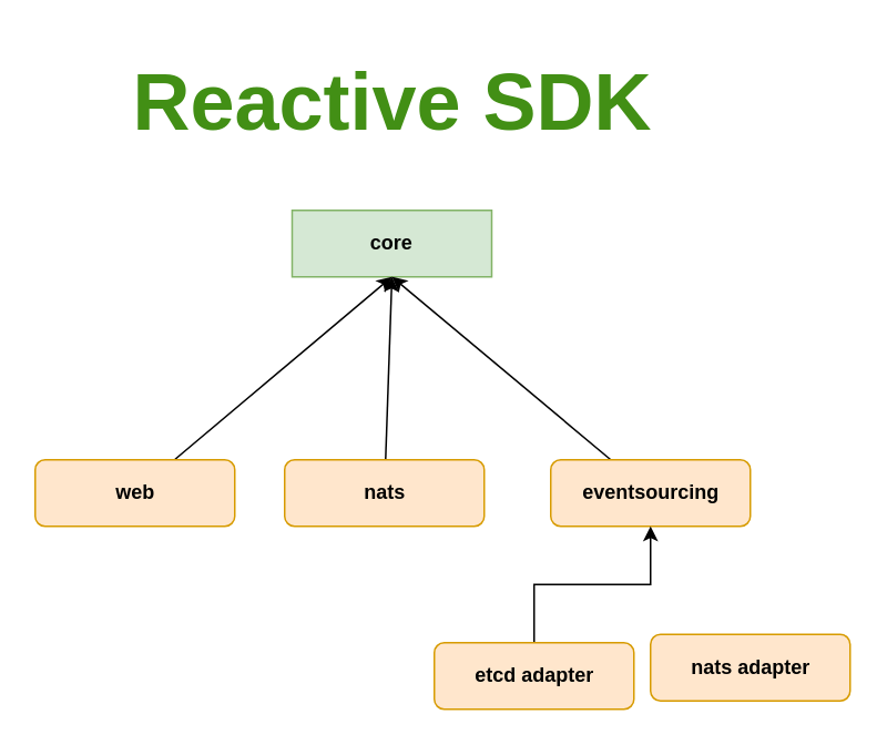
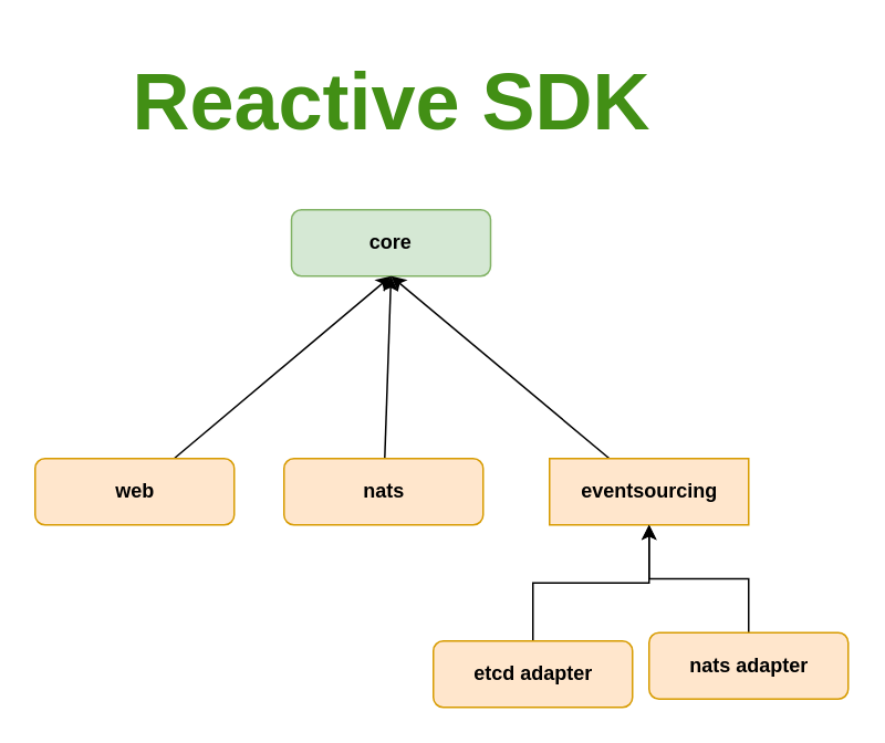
  <mxCell id="0" />
  <mxCell id="1" parent="0" />
- <mxCell id="2" value="&lt;b&gt;core&lt;/b&gt;" style="whiteSpace=wrap;html=1;fillColor=#d5e8d4;strokeColor=#82b366;rounded=0;" parent="1" vertex="1"><mxGeometry x="175" y="120" width="120" height="40" as="geometry" /></mxCell>
+ <mxCell id="2" value="&lt;b&gt;core&lt;/b&gt;" style="rounded=1;whiteSpace=wrap;html=1;fillColor=#d5e8d4;strokeColor=#82b366;" parent="1" vertex="1"><mxGeometry x="175" y="120" width="120" height="40" as="geometry" /></mxCell>
  <mxCell id="3" style="edgeStyle=none;rounded=0;orthogonalLoop=1;jettySize=auto;html=1;entryX=0.5;entryY=1;entryDx=0;entryDy=0;" parent="1" source="4" target="2" edge="1"><mxGeometry relative="1" as="geometry" /></mxCell>
- <mxCell id="4" value="&lt;b&gt;eventsourcing&lt;/b&gt;" style="rounded=1;whiteSpace=wrap;html=1;fillColor=#ffe6cc;strokeColor=#d79b00;" parent="1" vertex="1"><mxGeometry x="330.5" y="270" width="120" height="40" as="geometry" /></mxCell>
+ <mxCell id="4" value="&lt;b&gt;eventsourcing&lt;/b&gt;" style="whiteSpace=wrap;html=1;fillColor=#ffe6cc;strokeColor=#d79b00;rounded=0;" parent="1" vertex="1"><mxGeometry x="330.5" y="270" width="120" height="40" as="geometry" /></mxCell>
  <mxCell id="5" style="edgeStyle=none;rounded=0;orthogonalLoop=1;jettySize=auto;html=1;entryX=0.5;entryY=1;entryDx=0;entryDy=0;" parent="1" source="6" target="2" edge="1"><mxGeometry relative="1" as="geometry" /></mxCell>
  <mxCell id="6" value="&lt;b&gt;nats&lt;/b&gt;" style="rounded=1;whiteSpace=wrap;html=1;fillColor=#ffe6cc;strokeColor=#d79b00;" parent="1" vertex="1"><mxGeometry x="170.5" y="270" width="120" height="40" as="geometry" /></mxCell>
  <mxCell id="7" value="&lt;h1&gt;&lt;font color=&quot;#428f15&quot;&gt;Reactive SDK&lt;/font&gt;&lt;/h1&gt;" style="text;html=1;strokeColor=none;fillColor=none;align=center;verticalAlign=middle;whiteSpace=wrap;rounded=0;fontSize=24;" parent="1" vertex="1"><mxGeometry x="69" y="20" width="333" height="70" as="geometry" /></mxCell>
  <mxCell id="8" style="edgeStyle=orthogonalEdgeStyle;rounded=0;orthogonalLoop=1;jettySize=auto;html=1;entryX=0.5;entryY=1;entryDx=0;entryDy=0;" parent="1" source="9" target="4" edge="1"><mxGeometry relative="1" as="geometry" /></mxCell>
  <mxCell id="9" value="&lt;b&gt;etcd adapter&lt;/b&gt;" style="rounded=1;whiteSpace=wrap;html=1;fillColor=#ffe6cc;strokeColor=#d79b00;" parent="1" vertex="1"><mxGeometry x="260.5" y="380" width="120" height="40" as="geometry" /></mxCell>
+ <mxCell id="10" style="edgeStyle=orthogonalEdgeStyle;rounded=0;orthogonalLoop=1;jettySize=auto;html=1;entryX=0.5;entryY=1;entryDx=0;entryDy=0;" parent="1" source="11" target="4" edge="1"><mxGeometry relative="1" as="geometry" /></mxCell>
  <mxCell id="11" value="&lt;b&gt;nats adapter&lt;/b&gt;" style="rounded=1;whiteSpace=wrap;html=1;fillColor=#ffe6cc;strokeColor=#d79b00;" parent="1" vertex="1"><mxGeometry x="390.5" y="375" width="120" height="40" as="geometry" /></mxCell>
  <mxCell id="12" style="rounded=0;orthogonalLoop=1;jettySize=auto;html=1;entryX=0.5;entryY=1;entryDx=0;entryDy=0;" parent="1" source="13" target="2" edge="1"><mxGeometry relative="1" as="geometry" /></mxCell>
  <mxCell id="13" value="&lt;b&gt;web&lt;/b&gt;" style="rounded=1;whiteSpace=wrap;html=1;fillColor=#ffe6cc;strokeColor=#d79b00;" parent="1" vertex="1"><mxGeometry x="20.5" y="270" width="120" height="40" as="geometry" /></mxCell>
